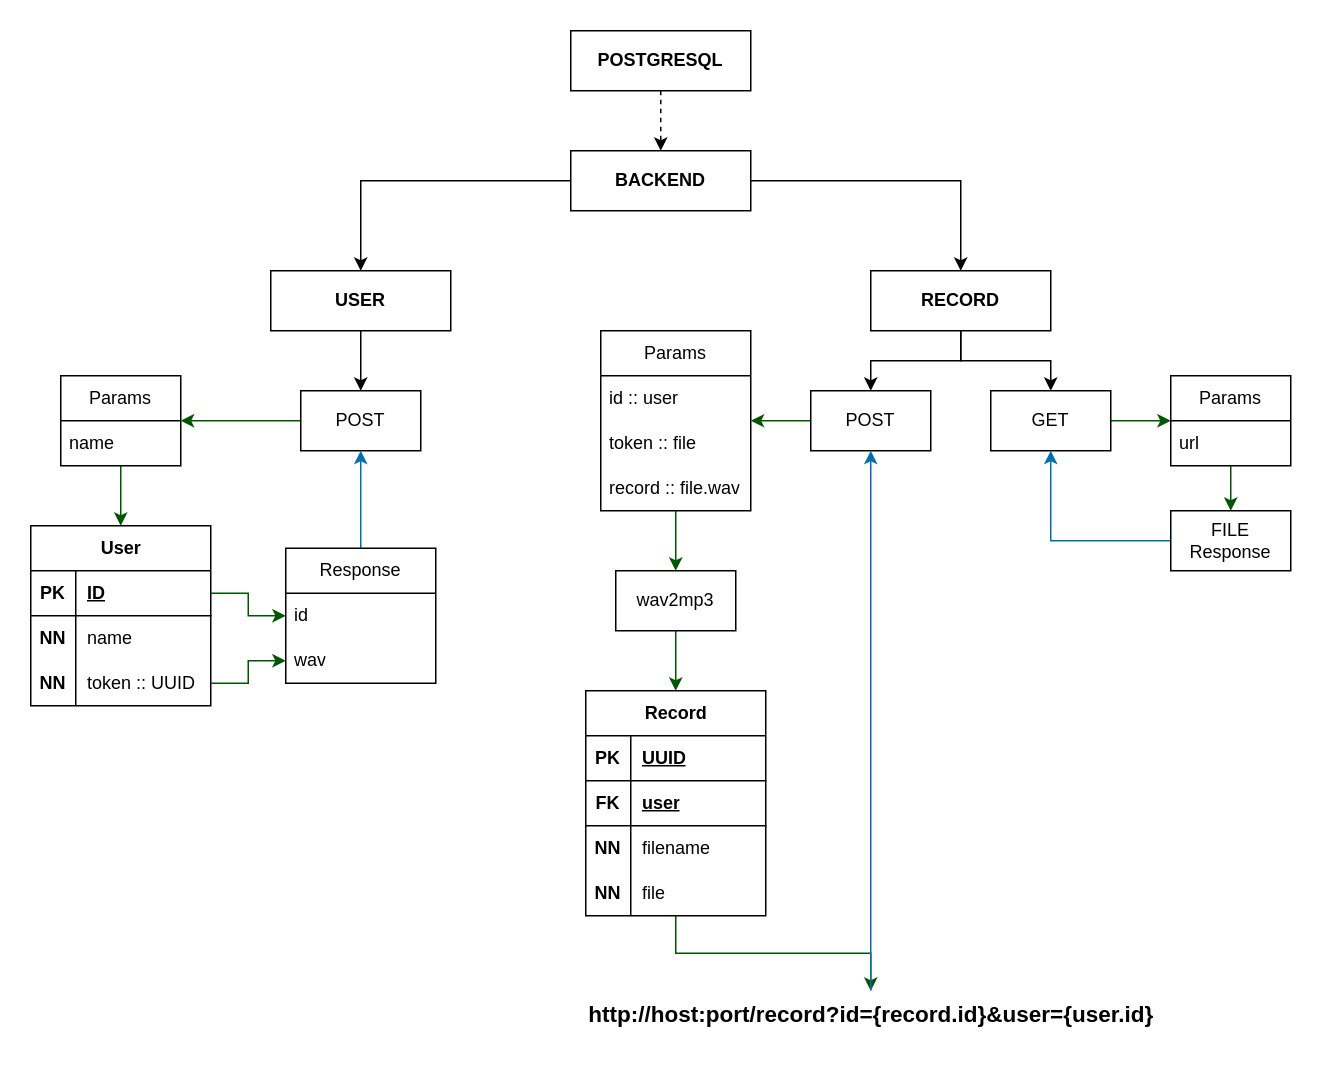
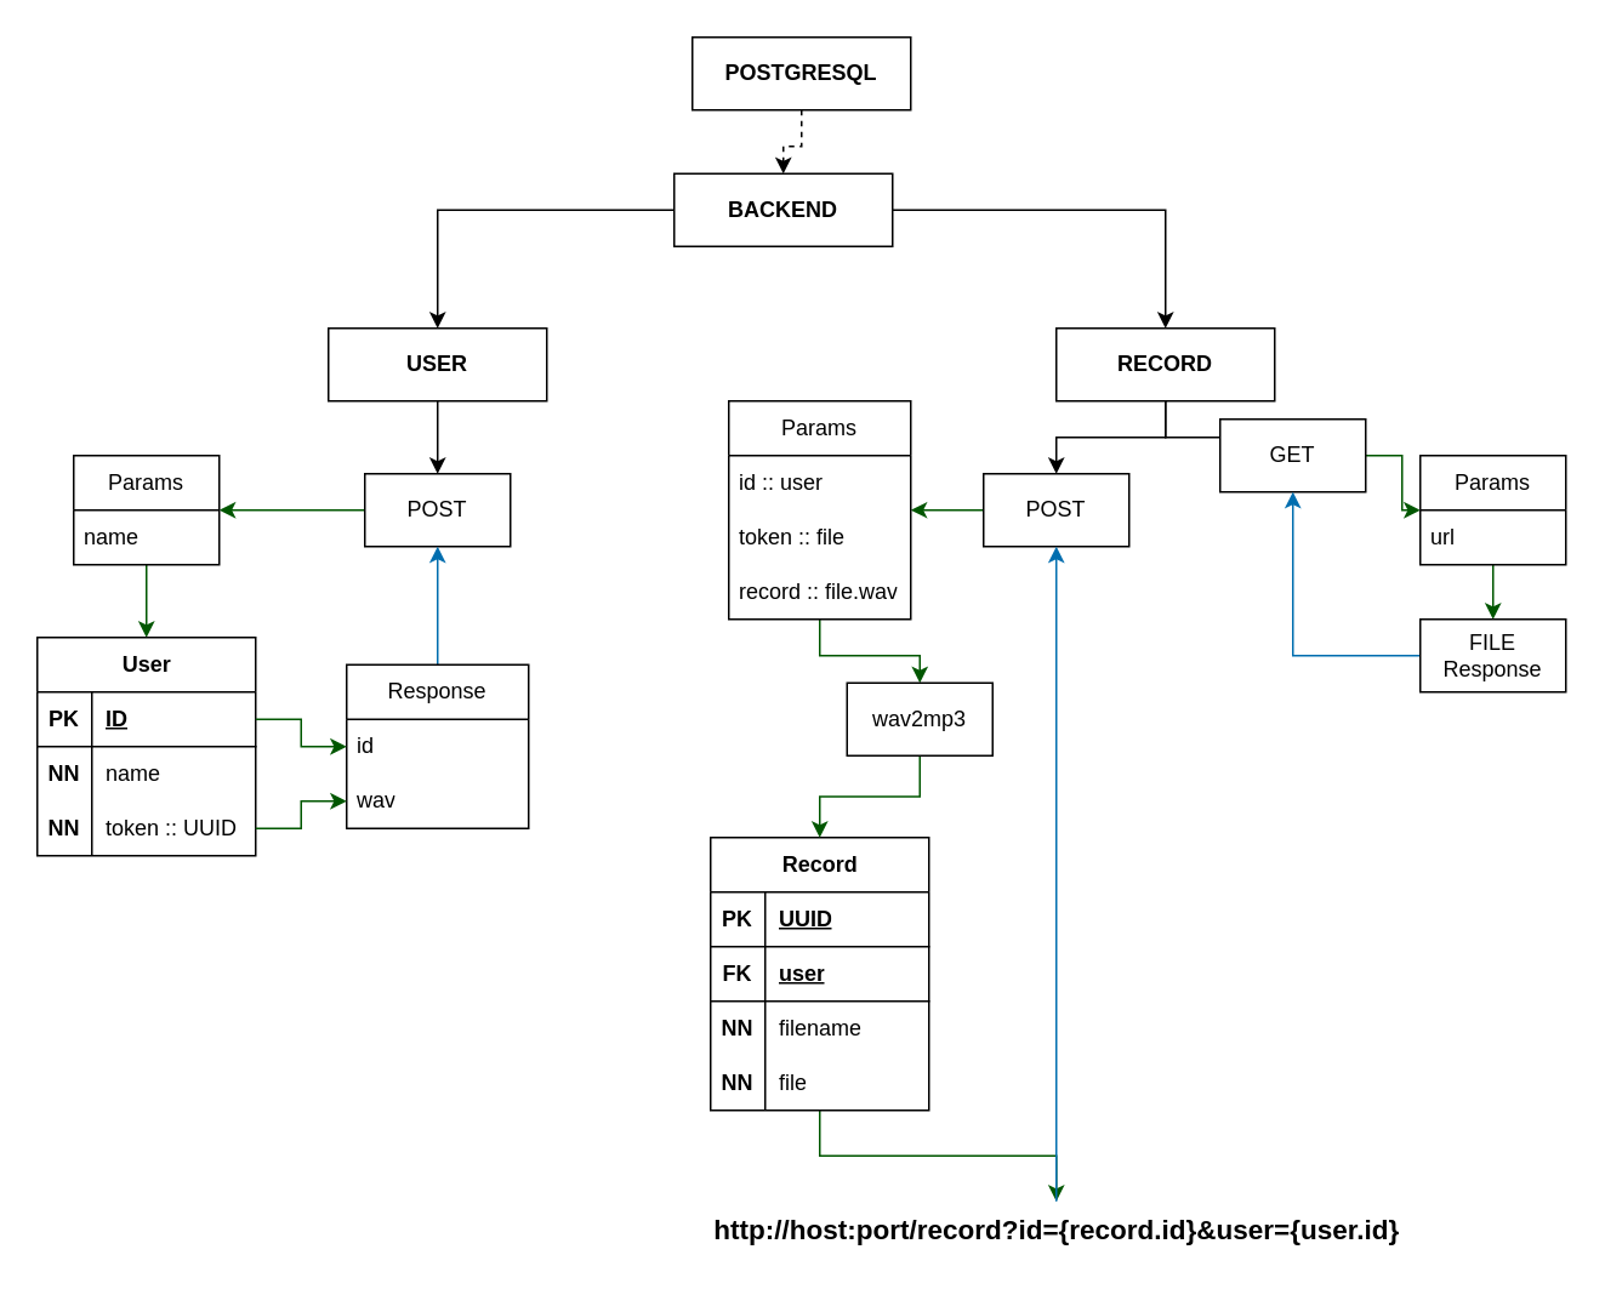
  <mxCell id="0" />
  <mxCell id="1" parent="0" />
  <mxCell id="2" value="" style="edgeStyle=orthogonalEdgeStyle;rounded=0;orthogonalLoop=1;jettySize=auto;html=1;" parent="1" source="4" target="6" edge="1"><mxGeometry relative="1" as="geometry" /></mxCell>
  <mxCell id="3" style="edgeStyle=orthogonalEdgeStyle;rounded=0;orthogonalLoop=1;jettySize=auto;html=1;" parent="1" source="4" target="9" edge="1"><mxGeometry relative="1" as="geometry" /></mxCell>
- <mxCell id="4" value="&lt;b&gt;BACKEND&lt;/b&gt;" style="whiteSpace=wrap;html=1;" parent="1" vertex="1"><mxGeometry x="380" y="100" width="120" height="40" as="geometry" /></mxCell>
+ <mxCell id="4" value="&lt;b&gt;BACKEND&lt;/b&gt;" style="whiteSpace=wrap;html=1;" parent="1" vertex="1"><mxGeometry x="370" y="95" width="120" height="40" as="geometry" /></mxCell>
  <mxCell id="5" value="" style="edgeStyle=orthogonalEdgeStyle;rounded=0;orthogonalLoop=1;jettySize=auto;html=1;" parent="1" source="6" target="11" edge="1"><mxGeometry relative="1" as="geometry" /></mxCell>
  <mxCell id="6" value="&lt;b&gt;USER&lt;/b&gt;" style="whiteSpace=wrap;html=1;" parent="1" vertex="1"><mxGeometry x="180" y="180" width="120" height="40" as="geometry" /></mxCell>
  <mxCell id="7" style="edgeStyle=orthogonalEdgeStyle;rounded=0;orthogonalLoop=1;jettySize=auto;html=1;" parent="1" source="9" target="32" edge="1"><mxGeometry relative="1" as="geometry" /></mxCell>
  <mxCell id="8" style="edgeStyle=orthogonalEdgeStyle;rounded=0;orthogonalLoop=1;jettySize=auto;html=1;" parent="1" source="9" target="57" edge="1"><mxGeometry relative="1" as="geometry" /></mxCell>
  <mxCell id="9" value="&lt;b&gt;RECORD&lt;/b&gt;" style="whiteSpace=wrap;html=1;" parent="1" vertex="1"><mxGeometry x="580" y="180" width="120" height="40" as="geometry" /></mxCell>
  <mxCell id="10" style="edgeStyle=orthogonalEdgeStyle;rounded=0;orthogonalLoop=1;jettySize=auto;html=1;fillColor=#008a00;strokeColor=#005700;" parent="1" source="11" target="13" edge="1"><mxGeometry relative="1" as="geometry" /></mxCell>
  <mxCell id="11" value="POST" style="whiteSpace=wrap;html=1;" parent="1" vertex="1"><mxGeometry x="200" y="260" width="80" height="40" as="geometry" /></mxCell>
  <mxCell id="12" style="edgeStyle=orthogonalEdgeStyle;rounded=0;orthogonalLoop=1;jettySize=auto;html=1;fillColor=#008a00;strokeColor=#005700;" parent="1" source="13" target="15" edge="1"><mxGeometry relative="1" as="geometry" /></mxCell>
  <mxCell id="13" value="Params" style="swimlane;fontStyle=0;childLayout=stackLayout;horizontal=1;startSize=30;horizontalStack=0;resizeParent=1;resizeParentMax=0;resizeLast=0;collapsible=1;marginBottom=0;whiteSpace=wrap;html=1;" parent="1" vertex="1"><mxGeometry x="40" y="250" width="80" height="60" as="geometry" /></mxCell>
  <mxCell id="14" value="name" style="text;strokeColor=none;fillColor=none;align=left;verticalAlign=middle;spacingLeft=4;spacingRight=4;overflow=hidden;points=[[0,0.5],[1,0.5]];portConstraint=eastwest;rotatable=0;whiteSpace=wrap;html=1;" parent="13" vertex="1"><mxGeometry y="30" width="80" height="30" as="geometry" /></mxCell>
  <mxCell id="15" value="User" style="shape=table;startSize=30;container=1;collapsible=1;childLayout=tableLayout;fixedRows=1;rowLines=0;fontStyle=1;align=center;resizeLast=1;html=1;" parent="1" vertex="1"><mxGeometry y="350" width="120" height="120" as="geometry" x="20" /></mxCell>
  <mxCell id="16" value="" style="shape=tableRow;horizontal=0;startSize=0;swimlaneHead=0;swimlaneBody=0;fillColor=none;collapsible=0;dropTarget=0;points=[[0,0.5],[1,0.5]];portConstraint=eastwest;top=0;left=0;right=0;bottom=1;" parent="15" vertex="1"><mxGeometry y="30" width="120" height="30" as="geometry" /></mxCell>
  <mxCell id="17" value="PK" style="shape=partialRectangle;connectable=0;fillColor=none;top=0;left=0;bottom=0;right=0;fontStyle=1;overflow=hidden;whiteSpace=wrap;html=1;" parent="16" vertex="1"><mxGeometry width="30" height="30" as="geometry"><mxRectangle width="30" height="30" as="alternateBounds" /></mxGeometry></mxCell>
  <mxCell id="18" value="ID" style="shape=partialRectangle;connectable=0;fillColor=none;top=0;left=0;bottom=0;right=0;align=left;spacingLeft=6;fontStyle=5;overflow=hidden;whiteSpace=wrap;html=1;" parent="16" vertex="1"><mxGeometry x="30" width="90" height="30" as="geometry"><mxRectangle width="90" height="30" as="alternateBounds" /></mxGeometry></mxCell>
  <mxCell id="19" value="" style="shape=tableRow;horizontal=0;startSize=0;swimlaneHead=0;swimlaneBody=0;fillColor=none;collapsible=0;dropTarget=0;points=[[0,0.5],[1,0.5]];portConstraint=eastwest;top=0;left=0;right=0;bottom=0;" parent="15" vertex="1"><mxGeometry y="60" width="120" height="30" as="geometry" /></mxCell>
  <mxCell id="20" value="&lt;b&gt;NN&lt;/b&gt;" style="shape=partialRectangle;connectable=0;fillColor=none;top=0;left=0;bottom=0;right=0;editable=1;overflow=hidden;whiteSpace=wrap;html=1;" parent="19" vertex="1"><mxGeometry width="30" height="30" as="geometry"><mxRectangle width="30" height="30" as="alternateBounds" /></mxGeometry></mxCell>
  <mxCell id="21" value="name" style="shape=partialRectangle;connectable=0;fillColor=none;top=0;left=0;bottom=0;right=0;align=left;spacingLeft=6;overflow=hidden;whiteSpace=wrap;html=1;" parent="19" vertex="1"><mxGeometry x="30" width="90" height="30" as="geometry"><mxRectangle width="90" height="30" as="alternateBounds" /></mxGeometry></mxCell>
  <mxCell id="22" value="" style="shape=tableRow;horizontal=0;startSize=0;swimlaneHead=0;swimlaneBody=0;fillColor=none;collapsible=0;dropTarget=0;points=[[0,0.5],[1,0.5]];portConstraint=eastwest;top=0;left=0;right=0;bottom=0;" parent="15" vertex="1"><mxGeometry y="90" width="120" height="30" as="geometry" /></mxCell>
  <mxCell id="23" value="&lt;b&gt;NN&lt;/b&gt;" style="shape=partialRectangle;connectable=0;fillColor=none;top=0;left=0;bottom=0;right=0;editable=1;overflow=hidden;whiteSpace=wrap;html=1;" parent="22" vertex="1"><mxGeometry width="30" height="30" as="geometry"><mxRectangle width="30" height="30" as="alternateBounds" /></mxGeometry></mxCell>
  <mxCell id="24" value="token :: UUID" style="shape=partialRectangle;connectable=0;fillColor=none;top=0;left=0;bottom=0;right=0;align=left;spacingLeft=6;overflow=hidden;whiteSpace=wrap;html=1;" parent="22" vertex="1"><mxGeometry x="30" width="90" height="30" as="geometry"><mxRectangle width="90" height="30" as="alternateBounds" /></mxGeometry></mxCell>
  <mxCell id="25" style="edgeStyle=orthogonalEdgeStyle;rounded=0;orthogonalLoop=1;jettySize=auto;html=1;fillColor=#1ba1e2;strokeColor=#006EAF;" parent="1" source="26" target="11" edge="1"><mxGeometry relative="1" as="geometry" /></mxCell>
  <mxCell id="26" value="Response" style="swimlane;fontStyle=0;childLayout=stackLayout;horizontal=1;startSize=30;horizontalStack=0;resizeParent=1;resizeParentMax=0;resizeLast=0;collapsible=1;marginBottom=0;whiteSpace=wrap;html=1;" parent="1" vertex="1"><mxGeometry x="190" y="365" width="100" height="90" as="geometry" /></mxCell>
  <mxCell id="27" value="id" style="text;strokeColor=none;fillColor=none;align=left;verticalAlign=middle;spacingLeft=4;spacingRight=4;overflow=hidden;points=[[0,0.5],[1,0.5]];portConstraint=eastwest;rotatable=0;whiteSpace=wrap;html=1;" parent="26" vertex="1"><mxGeometry y="30" width="100" height="30" as="geometry" /></mxCell>
  <mxCell id="28" value="wav" style="text;strokeColor=none;fillColor=none;align=left;verticalAlign=middle;spacingLeft=4;spacingRight=4;overflow=hidden;points=[[0,0.5],[1,0.5]];portConstraint=eastwest;rotatable=0;whiteSpace=wrap;html=1;" parent="26" vertex="1"><mxGeometry y="60" width="100" height="30" as="geometry" /></mxCell>
  <mxCell id="29" style="edgeStyle=orthogonalEdgeStyle;rounded=0;orthogonalLoop=1;jettySize=auto;html=1;fillColor=#008a00;strokeColor=#005700;" parent="1" source="16" target="27" edge="1"><mxGeometry relative="1" as="geometry" /></mxCell>
  <mxCell id="30" style="edgeStyle=orthogonalEdgeStyle;rounded=0;orthogonalLoop=1;jettySize=auto;html=1;fillColor=#008a00;strokeColor=#005700;" parent="1" source="22" target="28" edge="1"><mxGeometry relative="1" as="geometry" /></mxCell>
  <mxCell id="31" style="edgeStyle=orthogonalEdgeStyle;rounded=0;orthogonalLoop=1;jettySize=auto;html=1;fillColor=#008a00;strokeColor=#005700;" parent="1" source="32" target="34" edge="1"><mxGeometry relative="1" as="geometry" /></mxCell>
  <mxCell id="32" value="POST" style="whiteSpace=wrap;html=1;" parent="1" vertex="1"><mxGeometry x="540" y="260" width="80" height="40" as="geometry" /></mxCell>
  <mxCell id="33" style="edgeStyle=orthogonalEdgeStyle;rounded=0;orthogonalLoop=1;jettySize=auto;html=1;fillColor=#008a00;strokeColor=#005700;" parent="1" source="34" target="53" edge="1"><mxGeometry relative="1" as="geometry" /></mxCell>
  <mxCell id="34" value="Params" style="swimlane;fontStyle=0;childLayout=stackLayout;horizontal=1;startSize=30;horizontalStack=0;resizeParent=1;resizeParentMax=0;resizeLast=0;collapsible=1;marginBottom=0;whiteSpace=wrap;html=1;" parent="1" vertex="1"><mxGeometry x="400" y="220" width="100" height="120" as="geometry" /></mxCell>
  <mxCell id="35" value="id :: user" style="text;strokeColor=none;fillColor=none;align=left;verticalAlign=middle;spacingLeft=4;spacingRight=4;overflow=hidden;points=[[0,0.5],[1,0.5]];portConstraint=eastwest;rotatable=0;whiteSpace=wrap;html=1;" parent="34" vertex="1"><mxGeometry y="30" width="100" height="30" as="geometry" /></mxCell>
  <mxCell id="36" value="token :: file" style="text;strokeColor=none;fillColor=none;align=left;verticalAlign=middle;spacingLeft=4;spacingRight=4;overflow=hidden;points=[[0,0.5],[1,0.5]];portConstraint=eastwest;rotatable=0;whiteSpace=wrap;html=1;" parent="34" vertex="1"><mxGeometry y="60" width="100" height="30" as="geometry" /></mxCell>
  <mxCell id="37" value="record :: file.wav" style="text;strokeColor=none;fillColor=none;align=left;verticalAlign=middle;spacingLeft=4;spacingRight=4;overflow=hidden;points=[[0,0.5],[1,0.5]];portConstraint=eastwest;rotatable=0;whiteSpace=wrap;html=1;" parent="34" vertex="1"><mxGeometry y="90" width="100" height="30" as="geometry" /></mxCell>
  <mxCell id="38" style="edgeStyle=orthogonalEdgeStyle;rounded=0;orthogonalLoop=1;jettySize=auto;html=1;fillColor=#008a00;strokeColor=#005700;" parent="1" source="39" target="55" edge="1"><mxGeometry relative="1" as="geometry" /></mxCell>
  <mxCell id="39" value="Record" style="shape=table;startSize=30;container=1;collapsible=1;childLayout=tableLayout;fixedRows=1;rowLines=0;fontStyle=1;align=center;resizeLast=1;html=1;" parent="1" vertex="1"><mxGeometry x="390" y="460" width="120" height="150" as="geometry" /></mxCell>
  <mxCell id="40" value="" style="shape=tableRow;horizontal=0;startSize=0;swimlaneHead=0;swimlaneBody=0;fillColor=none;collapsible=0;dropTarget=0;points=[[0,0.5],[1,0.5]];portConstraint=eastwest;top=0;left=0;right=0;bottom=1;" parent="39" vertex="1"><mxGeometry y="30" width="120" height="30" as="geometry" /></mxCell>
  <mxCell id="41" value="PK" style="shape=partialRectangle;connectable=0;fillColor=none;top=0;left=0;bottom=0;right=0;fontStyle=1;overflow=hidden;whiteSpace=wrap;html=1;" parent="40" vertex="1"><mxGeometry width="30" height="30" as="geometry"><mxRectangle width="30" height="30" as="alternateBounds" /></mxGeometry></mxCell>
  <mxCell id="42" value="UUID" style="shape=partialRectangle;connectable=0;fillColor=none;top=0;left=0;bottom=0;right=0;align=left;spacingLeft=6;fontStyle=5;overflow=hidden;whiteSpace=wrap;html=1;" parent="40" vertex="1"><mxGeometry x="30" width="90" height="30" as="geometry"><mxRectangle width="90" height="30" as="alternateBounds" /></mxGeometry></mxCell>
  <mxCell id="43" style="shape=tableRow;horizontal=0;startSize=0;swimlaneHead=0;swimlaneBody=0;fillColor=none;collapsible=0;dropTarget=0;points=[[0,0.5],[1,0.5]];portConstraint=eastwest;top=0;left=0;right=0;bottom=1;" parent="39" vertex="1"><mxGeometry y="60" width="120" height="30" as="geometry" /></mxCell>
  <mxCell id="44" value="FK" style="shape=partialRectangle;connectable=0;fillColor=none;top=0;left=0;bottom=0;right=0;fontStyle=1;overflow=hidden;whiteSpace=wrap;html=1;" parent="43" vertex="1"><mxGeometry width="30" height="30" as="geometry"><mxRectangle width="30" height="30" as="alternateBounds" /></mxGeometry></mxCell>
  <mxCell id="45" value="user" style="shape=partialRectangle;connectable=0;fillColor=none;top=0;left=0;bottom=0;right=0;align=left;spacingLeft=6;fontStyle=5;overflow=hidden;whiteSpace=wrap;html=1;" parent="43" vertex="1"><mxGeometry x="30" width="90" height="30" as="geometry"><mxRectangle width="90" height="30" as="alternateBounds" /></mxGeometry></mxCell>
  <mxCell id="46" value="" style="shape=tableRow;horizontal=0;startSize=0;swimlaneHead=0;swimlaneBody=0;fillColor=none;collapsible=0;dropTarget=0;points=[[0,0.5],[1,0.5]];portConstraint=eastwest;top=0;left=0;right=0;bottom=0;" parent="39" vertex="1"><mxGeometry y="90" width="120" height="30" as="geometry" /></mxCell>
  <mxCell id="47" value="&lt;b&gt;NN&lt;/b&gt;" style="shape=partialRectangle;connectable=0;fillColor=none;top=0;left=0;bottom=0;right=0;editable=1;overflow=hidden;whiteSpace=wrap;html=1;" parent="46" vertex="1"><mxGeometry width="30" height="30" as="geometry"><mxRectangle width="30" height="30" as="alternateBounds" /></mxGeometry></mxCell>
  <mxCell id="48" value="filename" style="shape=partialRectangle;connectable=0;fillColor=none;top=0;left=0;bottom=0;right=0;align=left;spacingLeft=6;overflow=hidden;whiteSpace=wrap;html=1;" parent="46" vertex="1"><mxGeometry x="30" width="90" height="30" as="geometry"><mxRectangle width="90" height="30" as="alternateBounds" /></mxGeometry></mxCell>
  <mxCell id="49" style="shape=tableRow;horizontal=0;startSize=0;swimlaneHead=0;swimlaneBody=0;fillColor=none;collapsible=0;dropTarget=0;points=[[0,0.5],[1,0.5]];portConstraint=eastwest;top=0;left=0;right=0;bottom=0;" parent="39" vertex="1"><mxGeometry y="120" width="120" height="30" as="geometry" /></mxCell>
  <mxCell id="50" value="&lt;b&gt;NN&lt;/b&gt;" style="shape=partialRectangle;connectable=0;fillColor=none;top=0;left=0;bottom=0;right=0;editable=1;overflow=hidden;whiteSpace=wrap;html=1;" parent="49" vertex="1"><mxGeometry width="30" height="30" as="geometry"><mxRectangle width="30" height="30" as="alternateBounds" /></mxGeometry></mxCell>
  <mxCell id="51" value="file" style="shape=partialRectangle;connectable=0;fillColor=none;top=0;left=0;bottom=0;right=0;align=left;spacingLeft=6;overflow=hidden;whiteSpace=wrap;html=1;" parent="49" vertex="1"><mxGeometry x="30" width="90" height="30" as="geometry"><mxRectangle width="90" height="30" as="alternateBounds" /></mxGeometry></mxCell>
  <mxCell id="52" style="edgeStyle=orthogonalEdgeStyle;rounded=0;orthogonalLoop=1;jettySize=auto;html=1;fillColor=#008a00;strokeColor=#005700;" parent="1" source="53" target="39" edge="1"><mxGeometry relative="1" as="geometry" /></mxCell>
- <mxCell id="53" value="wav2mp3" style="whiteSpace=wrap;html=1;" parent="1" vertex="1"><mxGeometry x="410" y="380" width="80" height="40" as="geometry" /></mxCell>
+ <mxCell id="53" value="wav2mp3" style="whiteSpace=wrap;html=1;" parent="1" vertex="1"><mxGeometry x="465" y="375" width="80" height="40" as="geometry" /></mxCell>
  <mxCell id="54" style="edgeStyle=orthogonalEdgeStyle;rounded=0;orthogonalLoop=1;jettySize=auto;html=1;fillColor=#1ba1e2;strokeColor=#006EAF;" parent="1" source="55" target="32" edge="1"><mxGeometry relative="1" as="geometry" /></mxCell>
  <mxCell id="55" value="&lt;b&gt;&lt;font style=&quot;font-size: 15px;&quot;&gt;http://host:port/record?id={record.id}&amp;amp;user={user.id}&lt;/font&gt;&lt;/b&gt;" style="text;html=1;align=center;verticalAlign=middle;resizable=0;points=[];autosize=1;strokeColor=none;fillColor=none;" parent="1" vertex="1"><mxGeometry x="380" y="660" width="400" height="30" as="geometry" /></mxCell>
  <mxCell id="56" style="edgeStyle=orthogonalEdgeStyle;rounded=0;orthogonalLoop=1;jettySize=auto;html=1;fillColor=#008a00;strokeColor=#005700;" parent="1" source="57" target="59" edge="1"><mxGeometry relative="1" as="geometry" /></mxCell>
- <mxCell id="57" value="GET" style="whiteSpace=wrap;html=1;" parent="1" vertex="1"><mxGeometry x="660" y="260" width="80" height="40" as="geometry" /></mxCell>
+ <mxCell id="57" value="GET" style="whiteSpace=wrap;html=1;" parent="1" vertex="1"><mxGeometry x="670" y="230" width="80" height="40" as="geometry" /></mxCell>
  <mxCell id="58" value="" style="edgeStyle=orthogonalEdgeStyle;rounded=0;orthogonalLoop=1;jettySize=auto;html=1;fillColor=#008a00;strokeColor=#005700;" parent="1" source="59" target="62" edge="1"><mxGeometry relative="1" as="geometry" /></mxCell>
  <mxCell id="59" value="Params" style="swimlane;fontStyle=0;childLayout=stackLayout;horizontal=1;startSize=30;horizontalStack=0;resizeParent=1;resizeParentMax=0;resizeLast=0;collapsible=1;marginBottom=0;whiteSpace=wrap;html=1;" parent="1" vertex="1"><mxGeometry x="780" y="250" width="80" height="60" as="geometry" /></mxCell>
  <mxCell id="60" value="url" style="text;strokeColor=none;fillColor=none;align=left;verticalAlign=middle;spacingLeft=4;spacingRight=4;overflow=hidden;points=[[0,0.5],[1,0.5]];portConstraint=eastwest;rotatable=0;whiteSpace=wrap;html=1;" parent="59" vertex="1"><mxGeometry y="30" width="80" height="30" as="geometry" /></mxCell>
  <mxCell id="61" style="edgeStyle=orthogonalEdgeStyle;rounded=0;orthogonalLoop=1;jettySize=auto;html=1;fillColor=#1ba1e2;strokeColor=#006EAF;" parent="1" source="62" target="57" edge="1"><mxGeometry relative="1" as="geometry" /></mxCell>
  <mxCell id="62" value="FILE&lt;div&gt;&lt;span style=&quot;background-color: transparent; color: light-dark(rgb(0, 0, 0), rgb(255, 255, 255));&quot;&gt;Response&lt;/span&gt;&lt;/div&gt;" style="whiteSpace=wrap;html=1;fontStyle=0;startSize=30;" parent="1" vertex="1"><mxGeometry x="780" y="340" width="80" height="40" as="geometry" /></mxCell>
  <mxCell id="63" style="edgeStyle=orthogonalEdgeStyle;rounded=0;orthogonalLoop=1;jettySize=auto;html=1;dashed=1;" parent="1" source="64" target="4" edge="1"><mxGeometry relative="1" as="geometry" /></mxCell>
  <mxCell id="64" value="&lt;b&gt;POSTGRESQL&lt;/b&gt;" style="whiteSpace=wrap;html=1;" parent="1" vertex="1"><mxGeometry x="380" y="20" width="120" height="40" as="geometry" /></mxCell>
